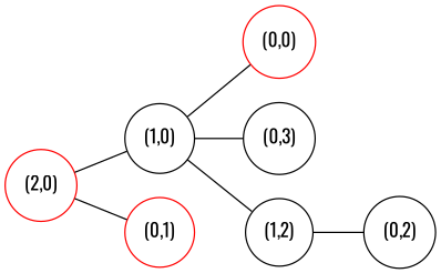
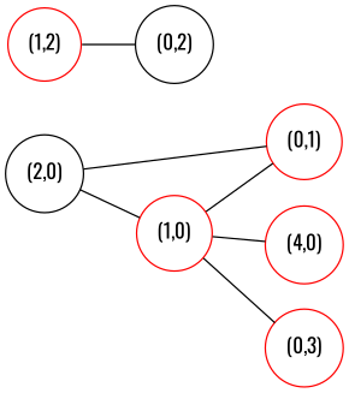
  graph {
    fontname=Oswald
    rankdir=LR
    node [fontname=Oswald shape=circle]
    edge [fontname=Oswald]
-   n1 [label="(2,0)" color=red]
-   n2 [label="(1,0)"]
+   n1 [label="(2,0)"]
+   n2 [label="(1,0)" color=red]
    n3 [color=red label="(0,1)"]
-   n4 [color=red label="(0,0)"]
-   n5 [color=black label="(0,3)"]
-   n6 [label="(1,2)"]
+   n4 [color=red label="(4,0)"]
+   n5 [color=red label="(0,3)"]
+   n6 [label="(1,2)" color=red]
    n7 [color=black label="(0,2)"]
    n1 -- n2
    n1 -- n3
-   n2 -- n6
+   n2 -- n3
    n2 -- n4
    n2 -- n5
    n6 -- n7
  }
